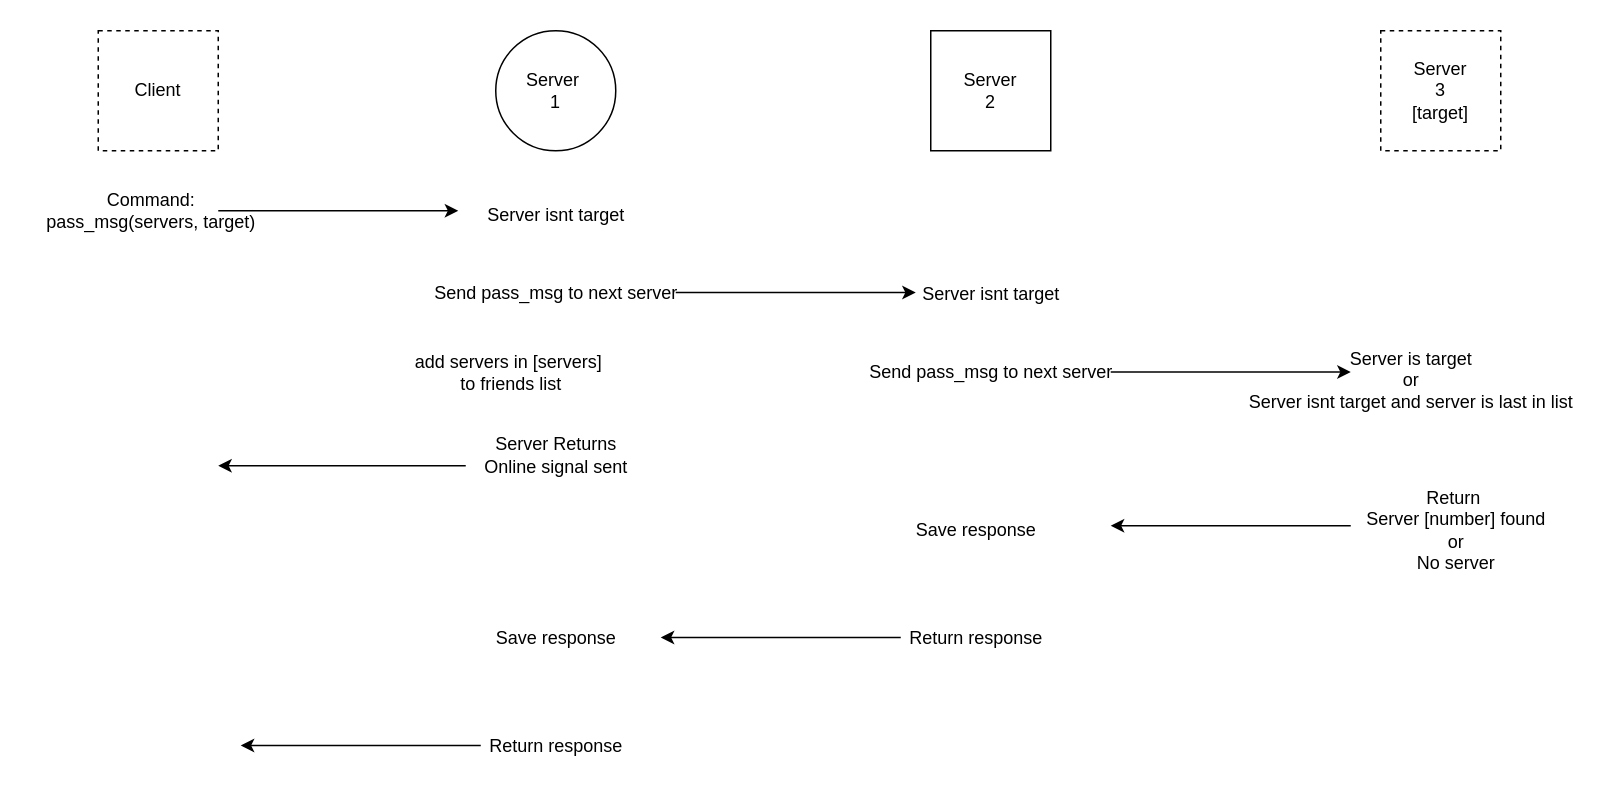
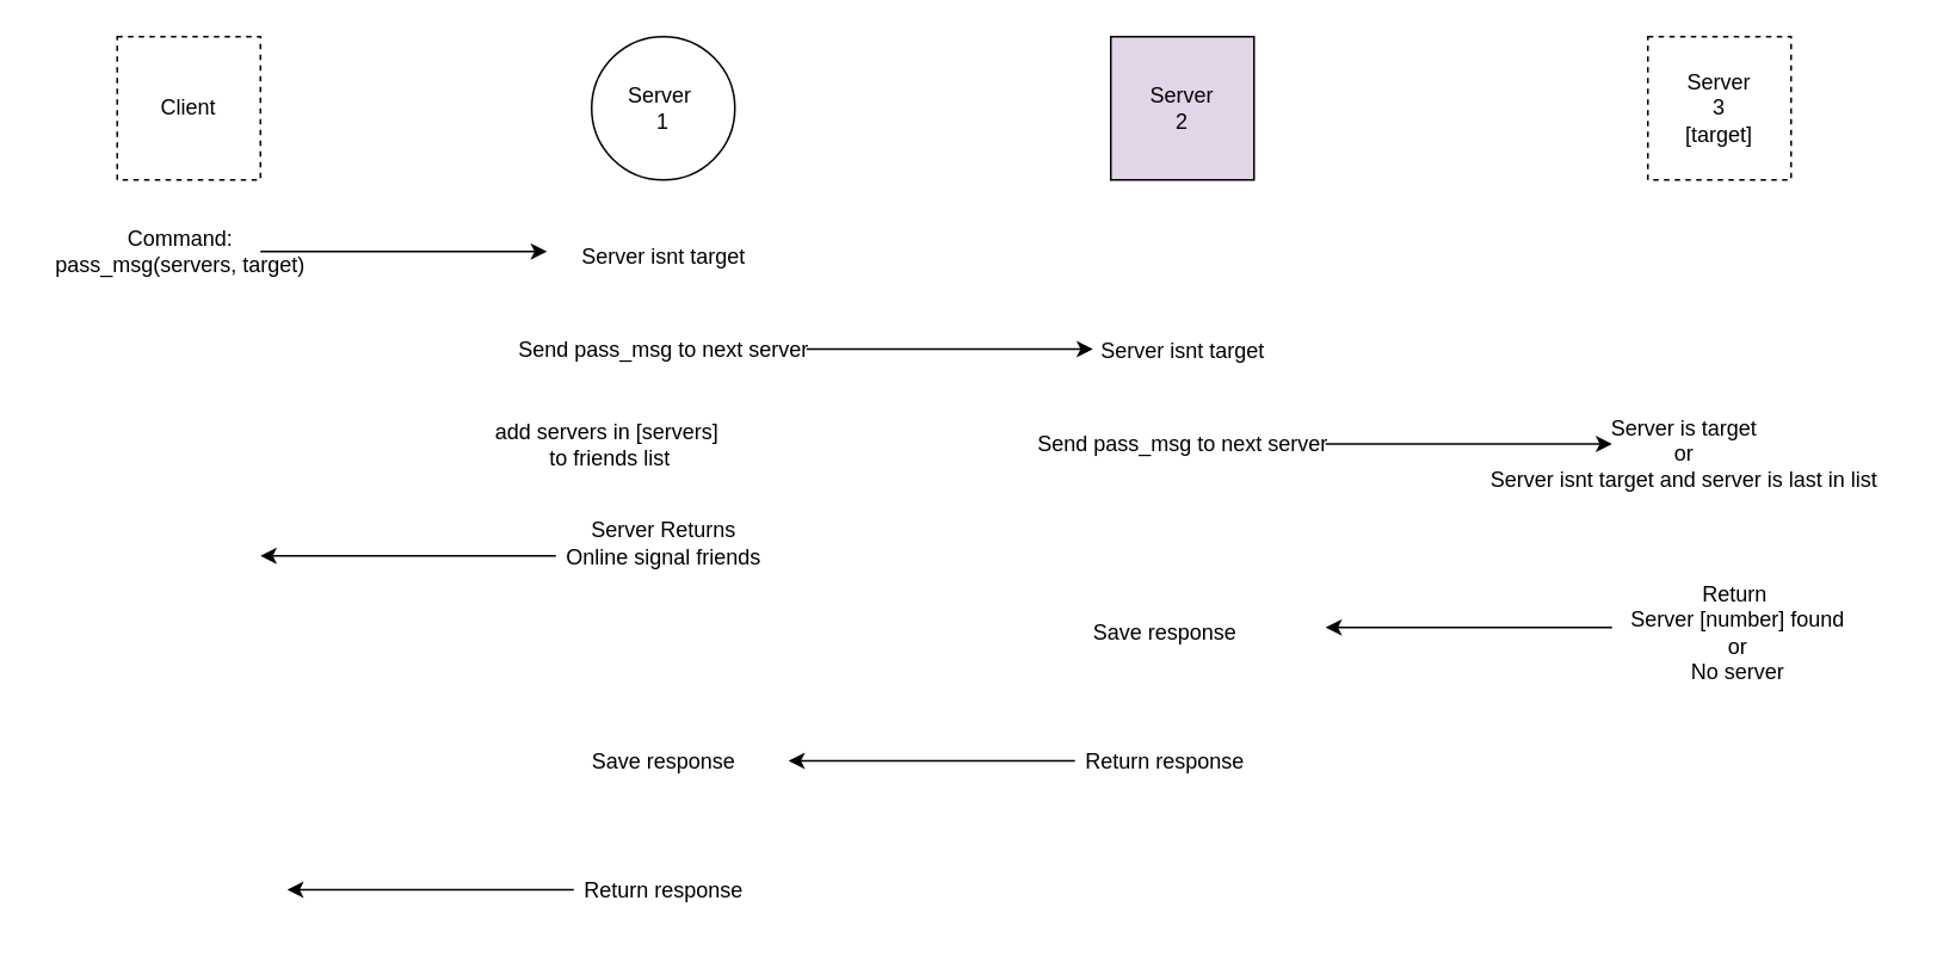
  <mxCell id="0" />
  <mxCell id="1" parent="0" />
  <mxCell id="2" value="Server&amp;nbsp;&lt;div&gt;1&lt;/div&gt;" style="ellipse;whiteSpace=wrap;html=1;aspect=fixed;" parent="1" vertex="1"><mxGeometry x="330" y="20" width="80" height="80" as="geometry" /></mxCell>
- <mxCell id="3" value="Server&lt;div&gt;2&lt;/div&gt;" style="whiteSpace=wrap;html=1;aspect=fixed;" parent="1" vertex="1"><mxGeometry x="620" y="20" width="80" height="80" as="geometry" /></mxCell>
+ <mxCell id="3" value="Server&lt;div&gt;2&lt;/div&gt;" style="whiteSpace=wrap;html=1;aspect=fixed;fillColor=#e1d5e7;" parent="1" vertex="1"><mxGeometry x="620" y="20" width="80" height="80" as="geometry" /></mxCell>
  <mxCell id="4" value="" style="endArrow=classic;html=1;" parent="1" edge="1"><mxGeometry width="50" height="50" relative="1" as="geometry"><mxPoint x="900" y="350" as="sourcePoint" /><mxPoint x="740" y="350" as="targetPoint" /></mxGeometry></mxCell>
  <mxCell id="5" value="" style="endArrow=classic;html=1;" parent="1" edge="1"><mxGeometry width="50" height="50" relative="1" as="geometry"><mxPoint x="450" y="194.5" as="sourcePoint" /><mxPoint x="610" y="194.5" as="targetPoint" /></mxGeometry></mxCell>
  <mxCell id="6" value="Client" style="whiteSpace=wrap;html=1;aspect=fixed;dashed=1;" parent="1" vertex="1"><mxGeometry x="65" y="20" width="80" height="80" as="geometry" /></mxCell>
  <mxCell id="7" value="" style="endArrow=classic;html=1;" parent="1" edge="1"><mxGeometry width="50" height="50" relative="1" as="geometry"><mxPoint x="145" y="140" as="sourcePoint" /><mxPoint x="305" y="140" as="targetPoint" /></mxGeometry></mxCell>
  <mxCell id="8" value="Command:&lt;div&gt;pass_msg(servers, target)&lt;/div&gt;" style="text;html=1;align=center;verticalAlign=middle;resizable=0;points=[];autosize=1;strokeColor=none;fillColor=none;" parent="1" vertex="1"><mxGeometry x="20" y="120" width="160" height="40" as="geometry" /></mxCell>
  <mxCell id="9" value="&lt;span style=&quot;background-color: transparent;&quot;&gt;Send pass_msg to next server&lt;/span&gt;" style="text;html=1;align=center;verticalAlign=middle;resizable=0;points=[];autosize=1;strokeColor=none;fillColor=none;" parent="1" vertex="1"><mxGeometry x="275" y="180" width="190" height="30" as="geometry" /></mxCell>
  <mxCell id="10" value="add servers in [servers]&amp;nbsp;&lt;div&gt;to friends list&lt;/div&gt;" style="text;html=1;align=center;verticalAlign=middle;resizable=0;points=[];autosize=1;strokeColor=none;fillColor=none;" parent="1" vertex="1"><mxGeometry x="265" y="228" width="150" height="40" as="geometry" /></mxCell>
- <mxCell id="11" value="Server Returns&lt;div&gt;Online signal sent&lt;/div&gt;" style="text;html=1;align=center;verticalAlign=middle;resizable=0;points=[];autosize=1;strokeColor=none;fillColor=none;" parent="1" vertex="1"><mxGeometry x="310" y="283" width="120" height="40" as="geometry" /></mxCell>
+ <mxCell id="11" value="Server Returns&lt;div&gt;Online signal friends&lt;/div&gt;" style="text;html=1;align=center;verticalAlign=middle;resizable=0;points=[];autosize=1;strokeColor=none;fillColor=none;" parent="1" vertex="1"><mxGeometry x="310" y="283" width="120" height="40" as="geometry" /></mxCell>
  <mxCell id="12" value="" style="endArrow=classic;html=1;" parent="1" edge="1"><mxGeometry width="50" height="50" relative="1" as="geometry"><mxPoint x="310" y="310" as="sourcePoint" /><mxPoint x="145" y="310" as="targetPoint" /></mxGeometry></mxCell>
  <mxCell id="13" value="Server&lt;div&gt;3&lt;/div&gt;&lt;div&gt;[target]&lt;/div&gt;" style="whiteSpace=wrap;html=1;aspect=fixed;dashed=1;" vertex="1" parent="1"><mxGeometry x="920" y="20" width="80" height="80" as="geometry" /></mxCell>
  <mxCell id="14" value="Server isnt target" style="text;html=1;align=center;verticalAlign=middle;resizable=0;points=[];autosize=1;strokeColor=none;fillColor=none;" vertex="1" parent="1"><mxGeometry x="315" y="128" width="110" height="30" as="geometry" /></mxCell>
  <mxCell id="15" value="" style="endArrow=classic;html=1;" edge="1" parent="1"><mxGeometry width="50" height="50" relative="1" as="geometry"><mxPoint x="740" y="247.5" as="sourcePoint" /><mxPoint x="900" y="247.5" as="targetPoint" /></mxGeometry></mxCell>
  <mxCell id="16" value="&lt;span style=&quot;background-color: transparent;&quot;&gt;Send pass_msg to next server&lt;/span&gt;" style="text;html=1;align=center;verticalAlign=middle;resizable=0;points=[];autosize=1;strokeColor=none;fillColor=none;" vertex="1" parent="1"><mxGeometry x="565" y="233" width="190" height="30" as="geometry" /></mxCell>
  <mxCell id="17" value="Server isnt target" style="text;html=1;align=center;verticalAlign=middle;resizable=0;points=[];autosize=1;strokeColor=none;fillColor=none;" vertex="1" parent="1"><mxGeometry x="605" y="181" width="110" height="30" as="geometry" /></mxCell>
  <mxCell id="18" value="Server is target&lt;div&gt;or&lt;/div&gt;&lt;div&gt;Server isnt target and server is last in list&lt;/div&gt;" style="text;html=1;align=center;verticalAlign=middle;resizable=0;points=[];autosize=1;strokeColor=none;fillColor=none;" vertex="1" parent="1"><mxGeometry x="820" y="223" width="240" height="60" as="geometry" /></mxCell>
  <mxCell id="19" value="Return&amp;nbsp;&lt;div&gt;Server [number] found&lt;/div&gt;&lt;div&gt;or&lt;/div&gt;&lt;div&gt;No server&lt;/div&gt;" style="text;html=1;align=center;verticalAlign=middle;resizable=0;points=[];autosize=1;strokeColor=none;fillColor=none;" vertex="1" parent="1"><mxGeometry x="900" y="318" width="140" height="70" as="geometry" /></mxCell>
  <mxCell id="20" value="Save response" style="text;html=1;align=center;verticalAlign=middle;resizable=0;points=[];autosize=1;strokeColor=none;fillColor=none;" vertex="1" parent="1"><mxGeometry x="600" y="338" width="100" height="30" as="geometry" /></mxCell>
  <mxCell id="21" value="Return response" style="text;html=1;align=center;verticalAlign=middle;resizable=0;points=[];autosize=1;strokeColor=none;fillColor=none;" vertex="1" parent="1"><mxGeometry x="595" y="410" width="110" height="30" as="geometry" /></mxCell>
  <mxCell id="22" value="" style="endArrow=classic;html=1;" edge="1" parent="1"><mxGeometry width="50" height="50" relative="1" as="geometry"><mxPoint x="600" y="424.5" as="sourcePoint" /><mxPoint x="440" y="424.5" as="targetPoint" /></mxGeometry></mxCell>
  <mxCell id="23" value="Save response" style="text;html=1;align=center;verticalAlign=middle;resizable=0;points=[];autosize=1;strokeColor=none;fillColor=none;" vertex="1" parent="1"><mxGeometry x="320" y="410" width="100" height="30" as="geometry" /></mxCell>
  <mxCell id="24" value="Return response" style="text;html=1;align=center;verticalAlign=middle;resizable=0;points=[];autosize=1;strokeColor=none;fillColor=none;" vertex="1" parent="1"><mxGeometry x="315" y="482" width="110" height="30" as="geometry" /></mxCell>
  <mxCell id="25" value="" style="endArrow=classic;html=1;" edge="1" parent="1"><mxGeometry width="50" height="50" relative="1" as="geometry"><mxPoint x="320" y="496.5" as="sourcePoint" /><mxPoint x="160" y="496.5" as="targetPoint" /></mxGeometry></mxCell>
